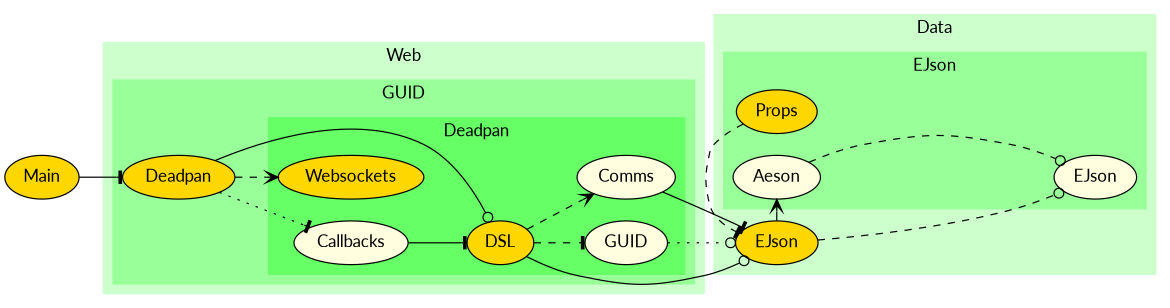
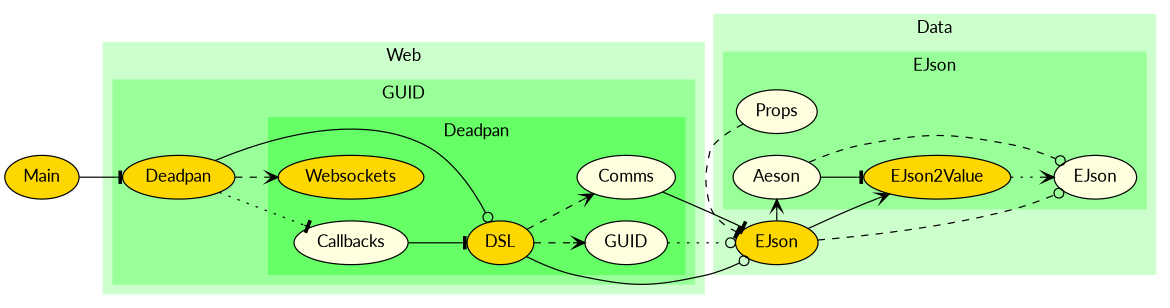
  digraph {
    fontname=Lato
    rankdir=LR
    node [fillcolor=lightyellow fontname=Lato style=filled]
    edge [arrowhead=tee fontname=Lato style=solid]
-   n1 [fillcolor=gold label=Props]
+   n1 [label=Props]
+   n2 [fillcolor=gold label=EJson2Value]
    n3 [label=EJson]
    n4 [label=Aeson]
    n5 [fillcolor=gold label=EJson]
    n6 [fillcolor=gold label=Websockets]
    n7 [label=GUID]
    n8 [fillcolor=gold label=DSL]
    n9 [label=Comms]
    n10 [label=Callbacks]
    n11 [fillcolor=gold label=Deadpan]
    n12 [fillcolor=gold label=Main]
    subgraph cluster_1 {
      color="#ccffcc"
      label=Data
      style=filled
      n5
      subgraph cluster_2 {
        color="#99ff99"
        label=EJson
        style=filled
        n1
+       n2
        n3
        n4
      }
    }
    subgraph cluster_3 {
      color="#ccffcc"
      label=Web
      style=filled
      subgraph cluster_4 {
        color="#99ff99"
        label=GUID
        style=filled
        n11
        subgraph cluster_5 {
          color="#66ff66"
          label=Deadpan
          style=filled
          n6
          n7
          n8
          n9
          n10
        }
      }
    }
    n1 -> n5 [style=dashed]
+   n2 -> n3 [arrowhead=vee style=dotted]
+   n4 -> n2
    n4 -> n3 [arrowhead=odot style=dashed]
+   n5 -> n2 [arrowhead=vee]
    n5 -> n3 [arrowhead=odot style=dashed]
    n5 -> n4 [arrowhead=vee]
    n7 -> n5 [arrowhead=odot style=dotted]
    n8 -> n5 [arrowhead=odot]
-   n8 -> n7 [style=dashed]
+   n8 -> n7 [arrowhead=vee style=dashed]
    n8 -> n9 [arrowhead=vee style=dashed]
    n9 -> n5
    n10 -> n8
    n11 -> n6 [arrowhead=vee style=dashed]
    n11 -> n8 [arrowhead=odot]
    n11 -> n10 [style=dotted]
    n12 -> n11
  }
